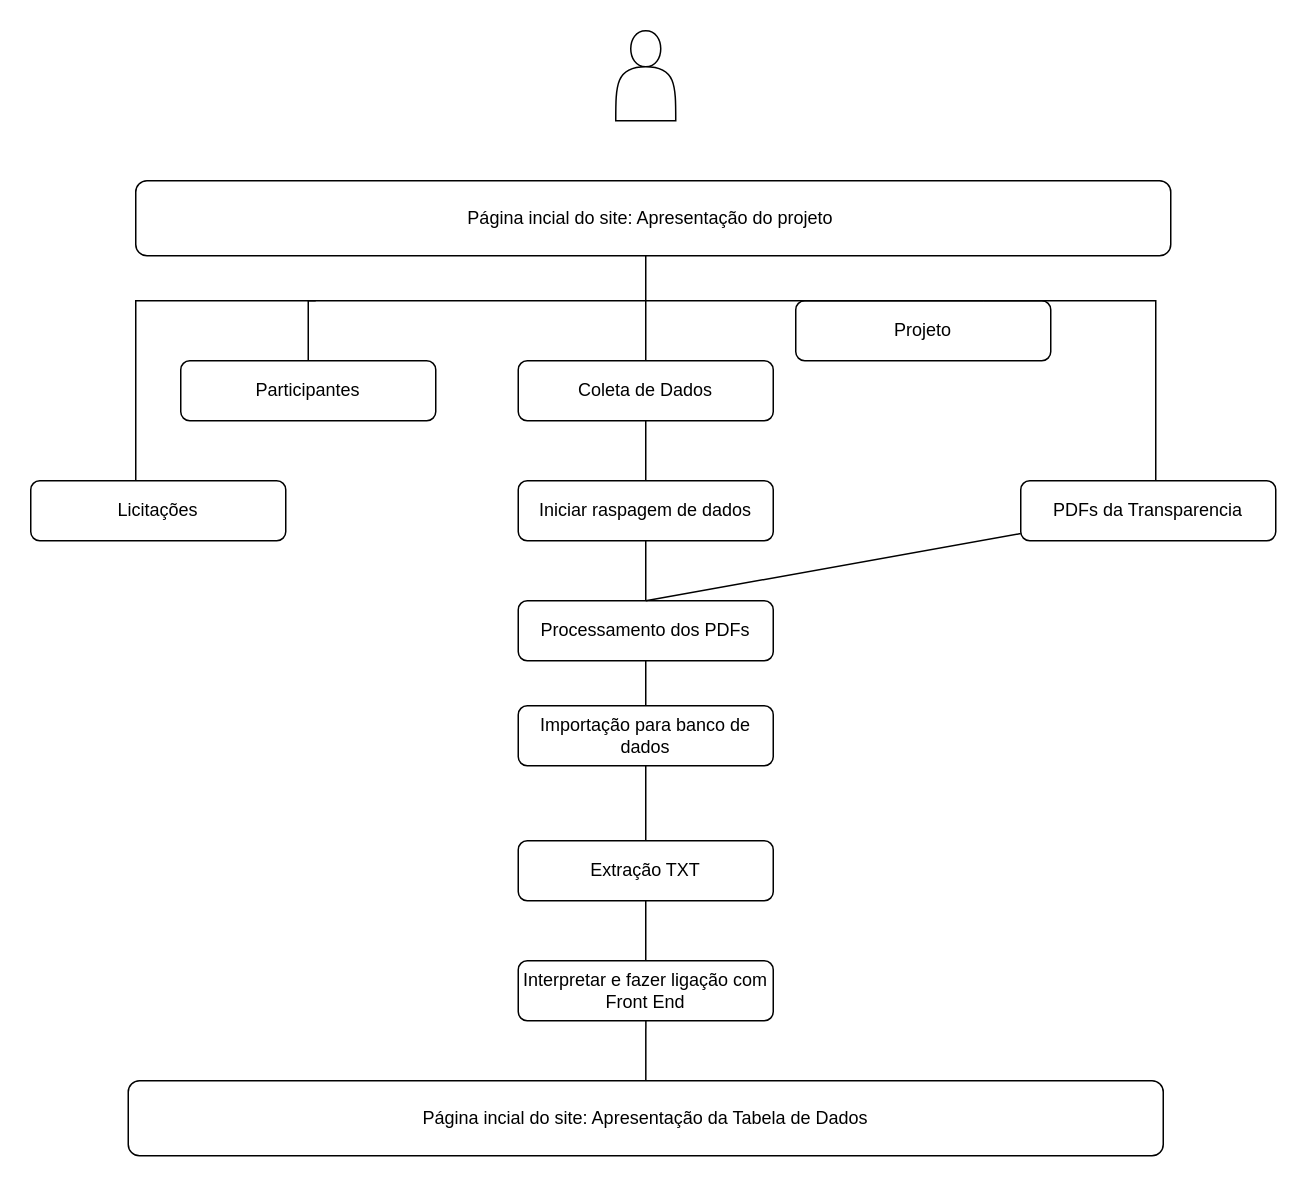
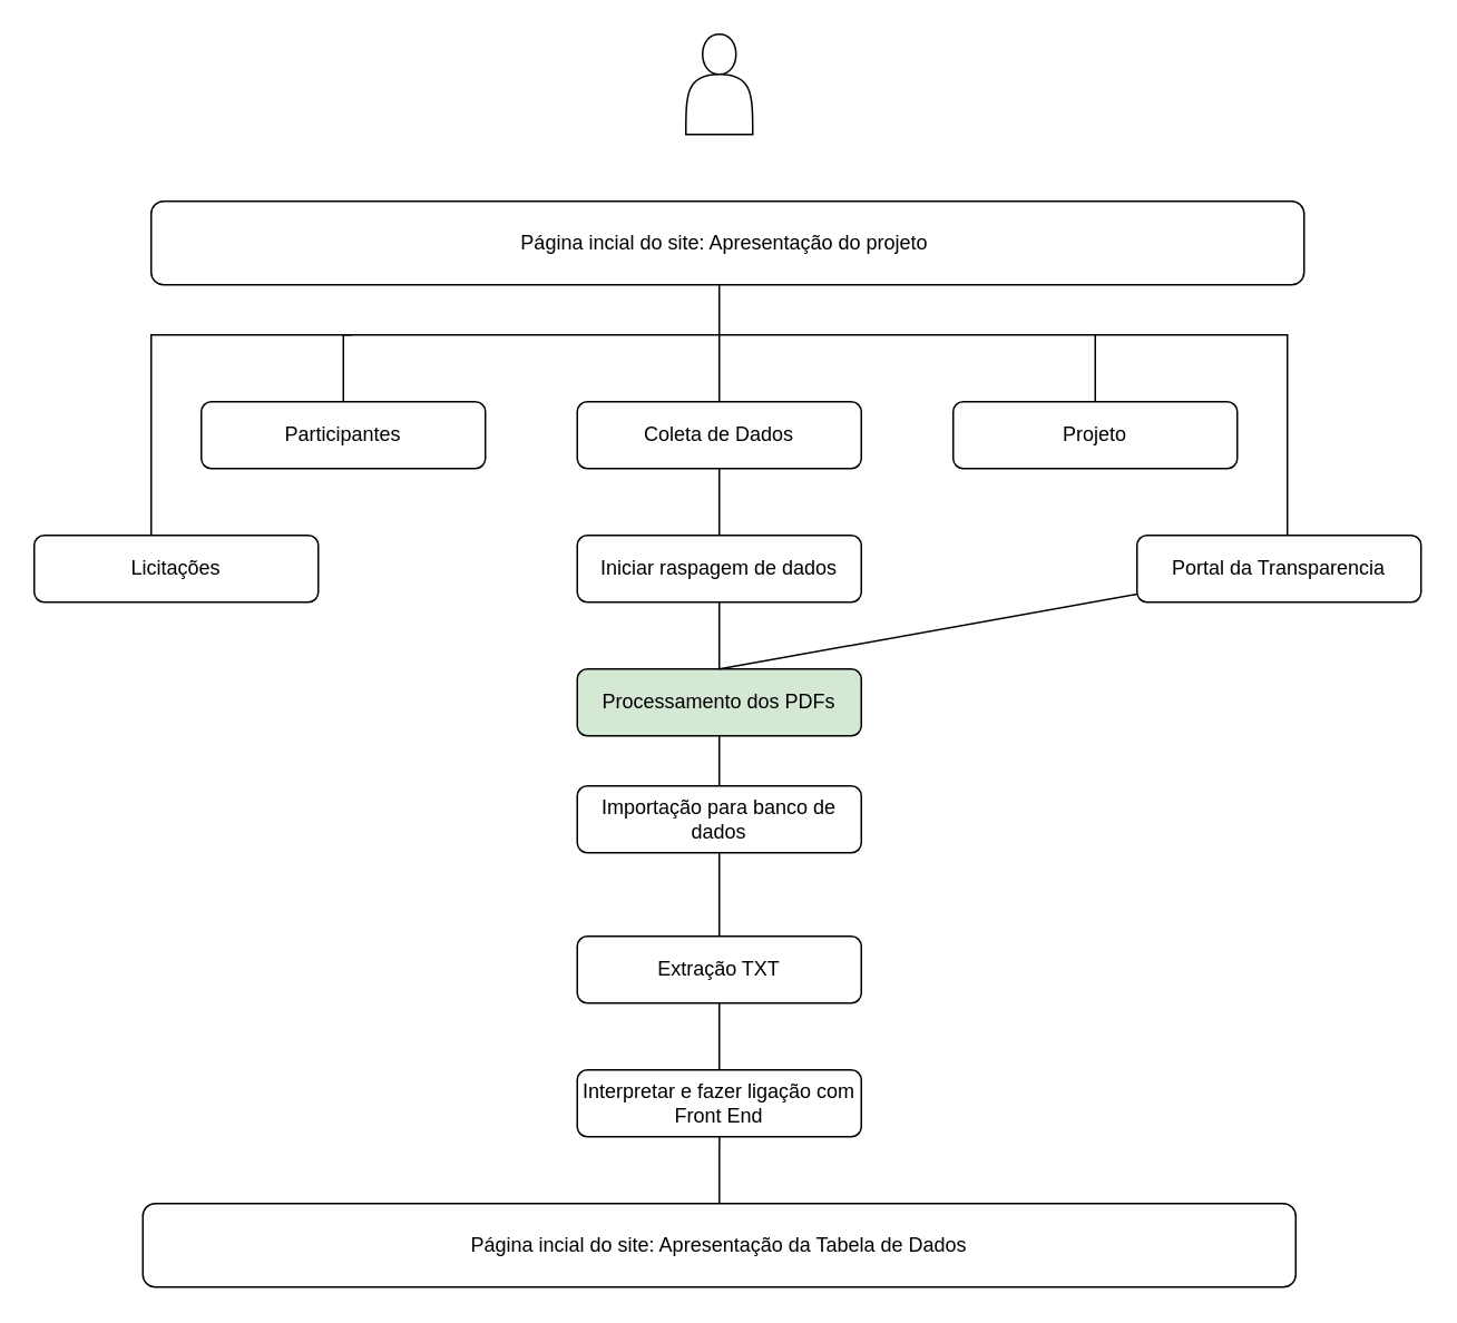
  <mxCell id="0" />
  <mxCell id="1" parent="0" />
  <mxCell id="2" value="" style="shape=actor;whiteSpace=wrap;html=1;" parent="1" vertex="1"><mxGeometry x="410" y="20" width="40" height="60" as="geometry" /></mxCell>
  <mxCell id="3" value="Página incial do site: Apresentação do projeto&amp;nbsp;" style="rounded=1;whiteSpace=wrap;html=1;" parent="1" vertex="1"><mxGeometry x="90" y="120" width="690" height="50" as="geometry" /></mxCell>
  <mxCell id="4" value="Coleta de Dados" style="rounded=1;whiteSpace=wrap;html=1;" parent="1" vertex="1"><mxGeometry x="345" y="240" width="170" height="40" as="geometry" /></mxCell>
  <mxCell id="5" value="Participantes" style="rounded=1;whiteSpace=wrap;html=1;" parent="1" vertex="1"><mxGeometry x="120" y="240" width="170" height="40" as="geometry" /></mxCell>
- <mxCell id="6" value="Projeto" style="rounded=1;whiteSpace=wrap;html=1;" parent="1" vertex="1"><mxGeometry x="530" y="200" width="170" height="40" as="geometry" /></mxCell>
+ <mxCell id="6" value="Projeto" style="rounded=1;whiteSpace=wrap;html=1;" parent="1" vertex="1"><mxGeometry x="570" y="240" width="170" height="40" as="geometry" /></mxCell>
  <mxCell id="7" value="" style="endArrow=none;html=1;rounded=0;" parent="1" source="4" edge="1"><mxGeometry width="50" height="50" relative="1" as="geometry"><mxPoint x="370" y="220" as="sourcePoint" /><mxPoint x="430" y="170" as="targetPoint" /></mxGeometry></mxCell>
  <mxCell id="8" value="" style="endArrow=none;html=1;rounded=0;exitX=0.5;exitY=0;exitDx=0;exitDy=0;" parent="1" source="5" edge="1"><mxGeometry width="50" height="50" relative="1" as="geometry"><mxPoint x="370" y="220" as="sourcePoint" /><mxPoint x="430" y="200" as="targetPoint" /><Array as="points"><mxPoint x="205" y="200" /></Array></mxGeometry></mxCell>
  <mxCell id="9" value="" style="endArrow=none;html=1;rounded=0;exitX=0.5;exitY=0;exitDx=0;exitDy=0;" parent="1" source="6" edge="1"><mxGeometry width="50" height="50" relative="1" as="geometry"><mxPoint x="370" y="220" as="sourcePoint" /><mxPoint x="430" y="200" as="targetPoint" /><Array as="points"><mxPoint x="655" y="200" /></Array></mxGeometry></mxCell>
- <mxCell id="10" value="PDFs da Transparencia" style="rounded=1;whiteSpace=wrap;html=1;" parent="1" vertex="1"><mxGeometry x="680" y="320" width="170" height="40" as="geometry" /></mxCell>
+ <mxCell id="10" value="Portal da Transparencia" style="rounded=1;whiteSpace=wrap;html=1;" parent="1" vertex="1"><mxGeometry x="680" y="320" width="170" height="40" as="geometry" /></mxCell>
  <mxCell id="11" value="" style="endArrow=none;html=1;rounded=0;" parent="1" edge="1"><mxGeometry width="50" height="50" relative="1" as="geometry"><mxPoint x="770" y="320" as="sourcePoint" /><mxPoint x="655" y="200" as="targetPoint" /><Array as="points"><mxPoint x="770" y="200" /></Array></mxGeometry></mxCell>
  <mxCell id="12" value="" style="endArrow=none;html=1;rounded=0;entryX=0.5;entryY=1;entryDx=0;entryDy=0;" parent="1" target="4" edge="1"><mxGeometry width="50" height="50" relative="1" as="geometry"><mxPoint x="430" y="320" as="sourcePoint" /><mxPoint x="420" y="410" as="targetPoint" /></mxGeometry></mxCell>
  <mxCell id="13" value="" style="endArrow=none;html=1;rounded=0;entryX=0.5;entryY=1;entryDx=0;entryDy=0;exitX=0.5;exitY=0;exitDx=0;exitDy=0;" parent="1" edge="1"><mxGeometry width="50" height="50" relative="1" as="geometry"><mxPoint x="430" y="400" as="sourcePoint" /><mxPoint x="430" y="360" as="targetPoint" /></mxGeometry></mxCell>
  <mxCell id="14" value="Iniciar raspagem de dados&lt;br&gt;" style="rounded=1;whiteSpace=wrap;html=1;" parent="1" vertex="1"><mxGeometry x="345" y="320" width="170" height="40" as="geometry" /></mxCell>
- <mxCell id="15" value="Processamento dos PDFs" style="rounded=1;whiteSpace=wrap;html=1;" parent="1" vertex="1"><mxGeometry x="345" y="400" width="170" height="40" as="geometry" /></mxCell>
+ <mxCell id="15" value="Processamento dos PDFs" style="rounded=1;whiteSpace=wrap;html=1;fillColor=#d5e8d4;" parent="1" vertex="1"><mxGeometry x="345" y="400" width="170" height="40" as="geometry" /></mxCell>
  <mxCell id="16" value="" style="endArrow=none;html=1;rounded=0;exitX=0.5;exitY=0;exitDx=0;exitDy=0;" parent="1" source="15" target="10" edge="1"><mxGeometry width="50" height="50" relative="1" as="geometry"><mxPoint x="370" y="460" as="sourcePoint" /><mxPoint x="420" y="410" as="targetPoint" /></mxGeometry></mxCell>
  <mxCell id="17" value="" style="endArrow=none;html=1;rounded=0;entryX=0.5;entryY=1;entryDx=0;entryDy=0;" parent="1" source="21" target="15" edge="1"><mxGeometry width="50" height="50" relative="1" as="geometry"><mxPoint x="430" y="640" as="sourcePoint" /><mxPoint x="420" y="410" as="targetPoint" /></mxGeometry></mxCell>
  <mxCell id="18" value="Página incial do site: Apresentação da Tabela de Dados" style="rounded=1;whiteSpace=wrap;html=1;" parent="1" vertex="1"><mxGeometry x="85" y="720" width="690" height="50" as="geometry" /></mxCell>
  <mxCell id="19" value="" style="endArrow=none;html=1;rounded=0;entryX=0.471;entryY=1;entryDx=0;entryDy=0;entryPerimeter=0;" parent="1" source="18" edge="1"><mxGeometry width="50" height="50" relative="1" as="geometry"><mxPoint x="370" y="580" as="sourcePoint" /><mxPoint x="430.07" y="680" as="targetPoint" /></mxGeometry></mxCell>
  <mxCell id="20" value="" style="endArrow=none;html=1;rounded=0;entryX=0.5;entryY=1;entryDx=0;entryDy=0;" parent="1" target="21" edge="1"><mxGeometry width="50" height="50" relative="1" as="geometry"><mxPoint x="430" y="640" as="sourcePoint" /><mxPoint x="430" y="440" as="targetPoint" /></mxGeometry></mxCell>
  <mxCell id="21" value="Importação para banco de dados" style="rounded=1;whiteSpace=wrap;html=1;" parent="1" vertex="1"><mxGeometry x="345" y="470" width="170" height="40" as="geometry" /></mxCell>
  <mxCell id="22" value="Extração TXT" style="rounded=1;whiteSpace=wrap;html=1;" parent="1" vertex="1"><mxGeometry x="345" y="560" width="170" height="40" as="geometry" /></mxCell>
  <mxCell id="23" value="Interpretar e fazer ligação com Front End" style="rounded=1;whiteSpace=wrap;html=1;" parent="1" vertex="1"><mxGeometry x="345" y="640" width="170" height="40" as="geometry" /></mxCell>
  <mxCell id="24" value="" style="endArrow=none;html=1;rounded=0;" parent="1" edge="1"><mxGeometry width="50" height="50" relative="1" as="geometry"><mxPoint x="90" y="320" as="sourcePoint" /><mxPoint x="210" y="200" as="targetPoint" /><Array as="points"><mxPoint x="90" y="200" /></Array></mxGeometry></mxCell>
  <mxCell id="25" value="Licitações" style="rounded=1;whiteSpace=wrap;html=1;" parent="1" vertex="1"><mxGeometry x="20" y="320" width="170" height="40" as="geometry" /></mxCell>
